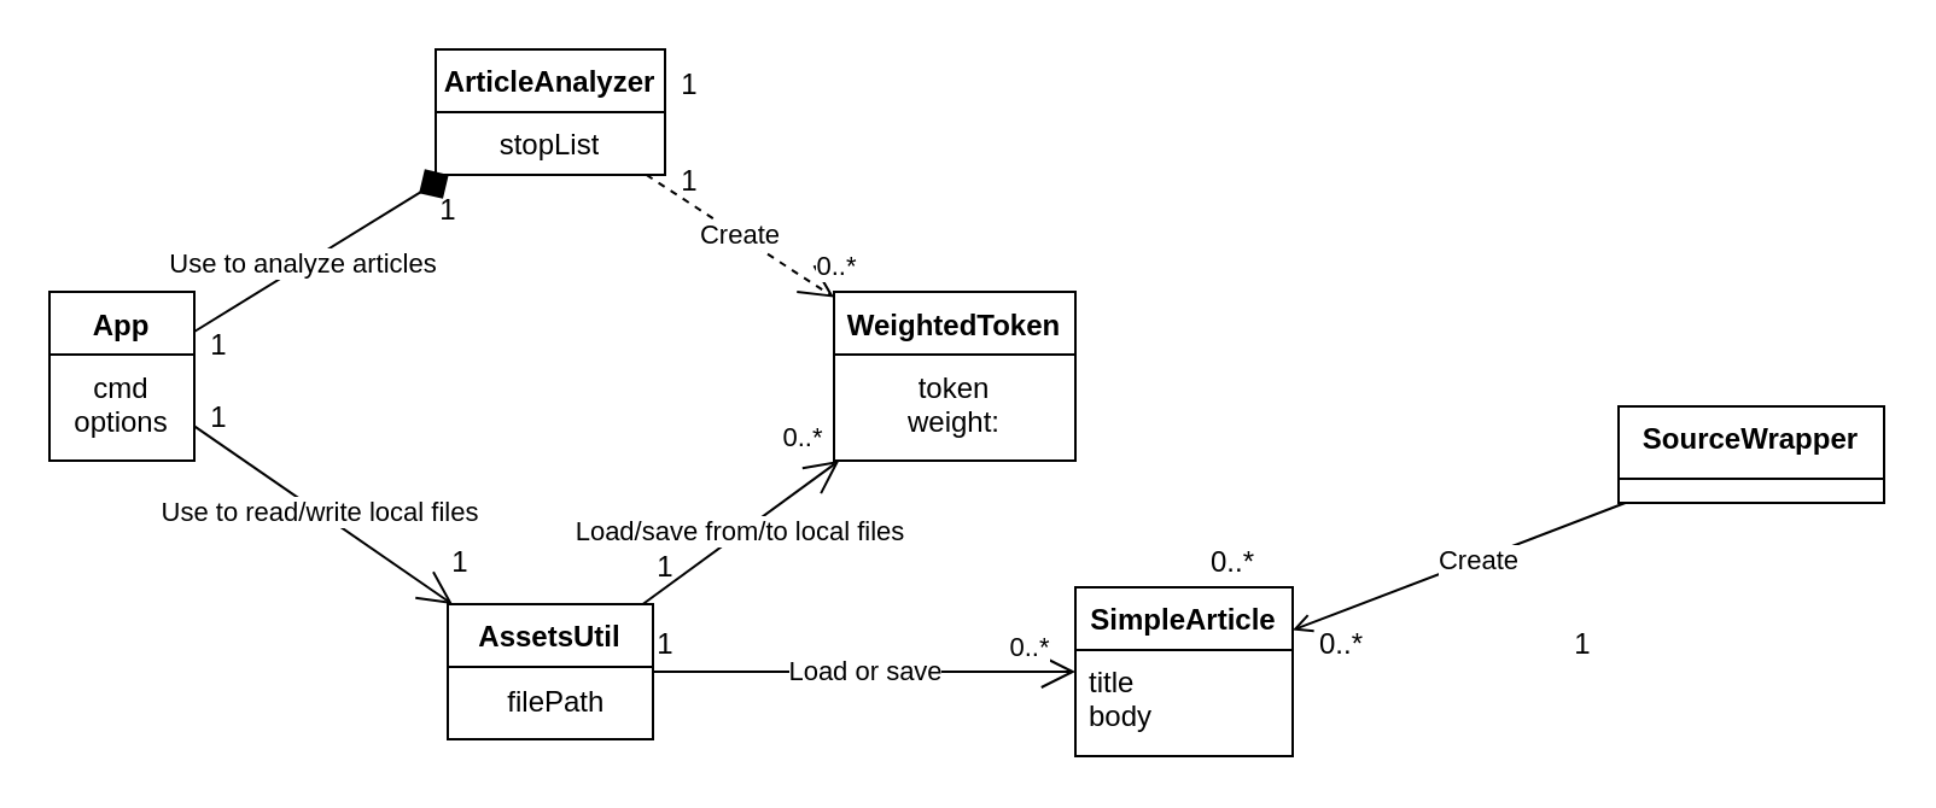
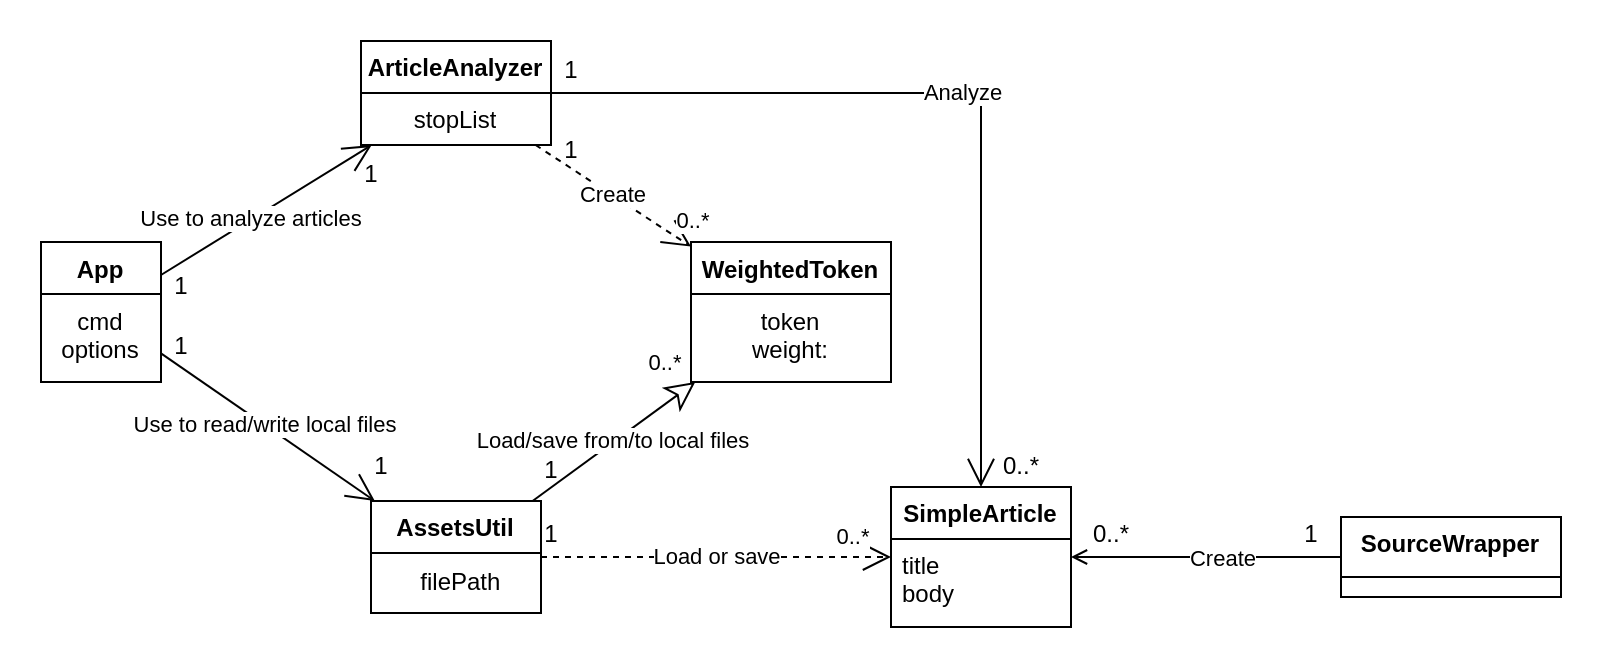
  <mxCell id="0" />
  <mxCell id="1" parent="0" />
- <mxCell id="2" value="SourceWrapper" style="swimlane;fontStyle=1;align=center;verticalAlign=top;childLayout=stackLayout;horizontal=1;startSize=30;horizontalStack=0;resizeParent=1;resizeParentMax=0;resizeLast=0;collapsible=1;marginBottom=0;whiteSpace=wrap;html=1;" vertex="1" parent="1"><mxGeometry x="670" y="168" width="110" height="40" as="geometry" /></mxCell>
+ <mxCell id="2" value="SourceWrapper" style="swimlane;fontStyle=1;align=center;verticalAlign=top;childLayout=stackLayout;horizontal=1;startSize=30;horizontalStack=0;resizeParent=1;resizeParentMax=0;resizeLast=0;collapsible=1;marginBottom=0;whiteSpace=wrap;html=1;" vertex="1" parent="1"><mxGeometry x="670" y="258" width="110" height="40" as="geometry" /></mxCell>
  <mxCell id="3" value="SimpleArticle" style="swimlane;fontStyle=1;align=center;verticalAlign=top;childLayout=stackLayout;horizontal=1;startSize=26;horizontalStack=0;resizeParent=1;resizeParentMax=0;resizeLast=0;collapsible=1;marginBottom=0;whiteSpace=wrap;html=1;" vertex="1" parent="1"><mxGeometry x="445" y="243" width="90" height="70" as="geometry" /></mxCell>
  <mxCell id="4" value="title&lt;br&gt;body" style="text;strokeColor=none;fillColor=none;align=left;verticalAlign=top;spacingLeft=4;spacingRight=4;overflow=hidden;rotatable=0;points=[[0,0.5],[1,0.5]];portConstraint=eastwest;whiteSpace=wrap;html=1;" vertex="1" parent="3"><mxGeometry y="26" width="90" height="44" as="geometry" /></mxCell>
  <mxCell id="5" value="" style="endArrow=open;endFill=0;html=1;rounded=0;" edge="1" parent="1" source="2" target="3"><mxGeometry width="160" relative="1" as="geometry"><mxPoint x="840" y="30.51" as="sourcePoint" /><mxPoint x="830" y="10.5" as="targetPoint" /></mxGeometry></mxCell>
  <mxCell id="6" value="Create" style="edgeLabel;html=1;align=center;verticalAlign=middle;resizable=0;points=[];" vertex="1" connectable="0" parent="5"><mxGeometry x="-0.111" relative="1" as="geometry"><mxPoint as="offset" /></mxGeometry></mxCell>
  <mxCell id="7" value="AssetsUtil" style="swimlane;fontStyle=1;align=center;verticalAlign=top;childLayout=stackLayout;horizontal=1;startSize=26;horizontalStack=0;resizeParent=1;resizeParentMax=0;resizeLast=0;collapsible=1;marginBottom=0;whiteSpace=wrap;html=1;" vertex="1" parent="1"><mxGeometry x="185" y="250" width="85" height="56" as="geometry" /></mxCell>
  <mxCell id="8" value="&amp;nbsp;filePath" style="text;html=1;align=center;verticalAlign=middle;resizable=0;points=[];autosize=1;strokeColor=none;fillColor=none;" vertex="1" parent="7"><mxGeometry y="26" width="85" height="30" as="geometry" /></mxCell>
  <mxCell id="9" value="ArticleAnalyzer" style="swimlane;fontStyle=1;align=center;verticalAlign=top;childLayout=stackLayout;horizontal=1;startSize=26;horizontalStack=0;resizeParent=1;resizeParentMax=0;resizeLast=0;collapsible=1;marginBottom=0;whiteSpace=wrap;html=1;" vertex="1" parent="1"><mxGeometry x="180" y="20" width="95" height="52" as="geometry" /></mxCell>
  <mxCell id="10" value="stopList" style="text;strokeColor=none;fillColor=none;align=center;verticalAlign=top;spacingLeft=4;spacingRight=4;overflow=hidden;rotatable=0;points=[[0,0.5],[1,0.5]];portConstraint=eastwest;whiteSpace=wrap;html=1;" vertex="1" parent="9"><mxGeometry y="26" width="95" height="26" as="geometry" /></mxCell>
  <mxCell id="11" value="WeightedToken" style="swimlane;fontStyle=1;align=center;verticalAlign=top;childLayout=stackLayout;horizontal=1;startSize=26;horizontalStack=0;resizeParent=1;resizeParentMax=0;resizeLast=0;collapsible=1;marginBottom=0;whiteSpace=wrap;html=1;" vertex="1" parent="1"><mxGeometry x="345" y="120.5" width="100" height="70" as="geometry" /></mxCell>
  <mxCell id="12" value="token&lt;br&gt;weight:" style="text;strokeColor=none;fillColor=none;align=center;verticalAlign=top;spacingLeft=4;spacingRight=4;overflow=hidden;rotatable=0;points=[[0,0.5],[1,0.5]];portConstraint=eastwest;whiteSpace=wrap;html=1;" vertex="1" parent="11"><mxGeometry y="26" width="100" height="44" as="geometry" /></mxCell>
- <mxCell id="13" value="Load/save from/to local files" style="endArrow=open;endSize=12;html=1;rounded=0;endFill=0;" edge="1" parent="1" source="7" target="11"><mxGeometry width="160" relative="1" as="geometry"><mxPoint x="660" y="120.5" as="sourcePoint" /><mxPoint x="820" y="120.5" as="targetPoint" /></mxGeometry></mxCell>
+ <mxCell id="13" value="Load/save from/to local files" style="endArrow=classic;endSize=12;html=1;rounded=0;endFill=0;" edge="1" parent="1" source="7" target="11"><mxGeometry width="160" relative="1" as="geometry"><mxPoint x="660" y="120.5" as="sourcePoint" /><mxPoint x="820" y="120.5" as="targetPoint" /></mxGeometry></mxCell>
  <mxCell id="14" value="0..*" style="edgeLabel;html=1;align=center;verticalAlign=middle;resizable=0;points=[];" vertex="1" connectable="0" parent="13"><mxGeometry x="0.671" relative="1" as="geometry"><mxPoint x="-2" y="-20" as="offset" /></mxGeometry></mxCell>
  <mxCell id="15" value="Create" style="endArrow=open;endSize=12;html=1;rounded=0;endFill=0;dashed=1;" edge="1" parent="1" source="9" target="11"><mxGeometry width="160" relative="1" as="geometry"><mxPoint x="810" y="10.5" as="sourcePoint" /><mxPoint x="970" y="10.5" as="targetPoint" /></mxGeometry></mxCell>
  <mxCell id="16" value="0..*" style="edgeLabel;html=1;align=center;verticalAlign=middle;resizable=0;points=[];" vertex="1" connectable="0" parent="15"><mxGeometry x="0.54" y="3" relative="1" as="geometry"><mxPoint x="16" y="1" as="offset" /></mxGeometry></mxCell>
  <mxCell id="17" value="" style="endArrow=open;endFill=1;endSize=12;html=1;rounded=0;" edge="1" parent="1" source="23" target="7"><mxGeometry width="160" relative="1" as="geometry"><mxPoint x="456.646" y="-79.5" as="sourcePoint" /><mxPoint x="440" y="70.5" as="targetPoint" /></mxGeometry></mxCell>
  <mxCell id="18" value="Use to read/write local files" style="edgeLabel;html=1;align=center;verticalAlign=middle;resizable=0;points=[];" vertex="1" connectable="0" parent="17"><mxGeometry x="-0.052" relative="1" as="geometry"><mxPoint as="offset" /></mxGeometry></mxCell>
- <mxCell id="19" value="" style="endArrow=diamond;endFill=1;endSize=12;html=1;rounded=0;" edge="1" parent="1" source="23" target="9"><mxGeometry width="160" relative="1" as="geometry"><mxPoint x="450" y="80.5" as="sourcePoint" /><mxPoint x="610" y="80.5" as="targetPoint" /></mxGeometry></mxCell>
+ <mxCell id="19" value="" style="endArrow=open;endFill=1;endSize=12;html=1;rounded=0;" edge="1" parent="1" source="23" target="9"><mxGeometry width="160" relative="1" as="geometry"><mxPoint x="450" y="80.5" as="sourcePoint" /><mxPoint x="610" y="80.5" as="targetPoint" /></mxGeometry></mxCell>
  <mxCell id="20" value="Use to analyze articles" style="edgeLabel;html=1;align=center;verticalAlign=middle;resizable=0;points=[];" vertex="1" connectable="0" parent="19"><mxGeometry x="-0.149" y="2" relative="1" as="geometry"><mxPoint y="1" as="offset" /></mxGeometry></mxCell>
- <mxCell id="21" value="Load or save" style="endArrow=open;endSize=12;html=1;rounded=0;endFill=0;" edge="1" parent="1" source="7" target="3"><mxGeometry width="160" relative="1" as="geometry"><mxPoint x="450" y="180.5" as="sourcePoint" /><mxPoint x="610" y="180.5" as="targetPoint" /></mxGeometry></mxCell>
+ <mxCell id="21" value="Load or save" style="endArrow=open;endSize=12;html=1;rounded=0;endFill=0;dashed=1;" edge="1" parent="1" source="7" target="3"><mxGeometry width="160" relative="1" as="geometry"><mxPoint x="450" y="180.5" as="sourcePoint" /><mxPoint x="610" y="180.5" as="targetPoint" /></mxGeometry></mxCell>
  <mxCell id="22" value="0..*" style="edgeLabel;html=1;align=center;verticalAlign=middle;resizable=0;points=[];" vertex="1" connectable="0" parent="21"><mxGeometry x="0.695" relative="1" as="geometry"><mxPoint x="7" y="-11" as="offset" /></mxGeometry></mxCell>
  <mxCell id="23" value="App" style="swimlane;fontStyle=1;align=center;verticalAlign=top;childLayout=stackLayout;horizontal=1;startSize=26;horizontalStack=0;resizeParent=1;resizeParentMax=0;resizeLast=0;collapsible=1;marginBottom=0;whiteSpace=wrap;html=1;" vertex="1" parent="1"><mxGeometry x="20" y="120.5" width="60" height="70" as="geometry" /></mxCell>
  <mxCell id="24" value="cmd&lt;br&gt;options" style="text;strokeColor=none;fillColor=none;align=center;verticalAlign=top;spacingLeft=4;spacingRight=4;overflow=hidden;rotatable=0;points=[[0,0.5],[1,0.5]];portConstraint=eastwest;whiteSpace=wrap;html=1;" vertex="1" parent="23"><mxGeometry y="26" width="60" height="44" as="geometry" /></mxCell>
  <mxCell id="25" value="1" style="text;html=1;align=center;verticalAlign=middle;resizable=0;points=[];autosize=1;strokeColor=none;fillColor=none;" vertex="1" parent="1"><mxGeometry x="640" y="251.5" width="30" height="30" as="geometry" /></mxCell>
  <mxCell id="26" value="1" style="text;html=1;align=center;verticalAlign=middle;resizable=0;points=[];autosize=1;strokeColor=none;fillColor=none;" vertex="1" parent="1"><mxGeometry x="75" y="158" width="30" height="30" as="geometry" /></mxCell>
  <mxCell id="27" value="1" style="text;html=1;align=center;verticalAlign=middle;resizable=0;points=[];autosize=1;strokeColor=none;fillColor=none;" vertex="1" parent="1"><mxGeometry x="75" y="128" width="30" height="30" as="geometry" /></mxCell>
  <mxCell id="28" value="1" style="text;html=1;align=center;verticalAlign=middle;resizable=0;points=[];autosize=1;strokeColor=none;fillColor=none;" vertex="1" parent="1"><mxGeometry x="170" y="72" width="30" height="30" as="geometry" /></mxCell>
  <mxCell id="29" value="1" style="text;html=1;align=center;verticalAlign=middle;resizable=0;points=[];autosize=1;strokeColor=none;fillColor=none;" vertex="1" parent="1"><mxGeometry x="270" y="60" width="30" height="30" as="geometry" /></mxCell>
  <mxCell id="30" value="1" style="text;html=1;align=center;verticalAlign=middle;resizable=0;points=[];autosize=1;strokeColor=none;fillColor=none;" vertex="1" parent="1"><mxGeometry x="175" y="218" width="30" height="30" as="geometry" /></mxCell>
  <mxCell id="31" value="1" style="text;html=1;align=center;verticalAlign=middle;resizable=0;points=[];autosize=1;strokeColor=none;fillColor=none;" vertex="1" parent="1"><mxGeometry x="260" y="220" width="30" height="30" as="geometry" /></mxCell>
  <mxCell id="32" value="1" style="text;html=1;align=center;verticalAlign=middle;resizable=0;points=[];autosize=1;strokeColor=none;fillColor=none;" vertex="1" parent="1"><mxGeometry x="260" y="251.5" width="30" height="30" as="geometry" /></mxCell>
  <mxCell id="33" value="0..*" style="text;html=1;align=center;verticalAlign=middle;resizable=0;points=[];autosize=1;strokeColor=none;fillColor=none;" vertex="1" parent="1"><mxGeometry x="510" y="251.5" width="90" height="30" as="geometry" /></mxCell>
  <mxCell id="34" value="1" style="text;html=1;align=center;verticalAlign=middle;resizable=0;points=[];autosize=1;strokeColor=none;fillColor=none;" vertex="1" parent="1"><mxGeometry x="270" y="20" width="30" height="30" as="geometry" /></mxCell>
  <mxCell id="35" value="0..*" style="text;html=1;align=center;verticalAlign=middle;resizable=0;points=[];autosize=1;strokeColor=none;fillColor=none;" vertex="1" parent="1"><mxGeometry x="490" y="218" width="40" height="30" as="geometry" /></mxCell>
+ <mxCell id="36" value="Analyze" style="endArrow=open;endSize=12;html=1;rounded=0;" edge="1" parent="1" source="9" target="3"><mxGeometry width="160" relative="1" as="geometry"><mxPoint x="380" y="210" as="sourcePoint" /><mxPoint x="540" y="210" as="targetPoint" /><Array as="points"><mxPoint x="490" y="46" /></Array></mxGeometry></mxCell>
